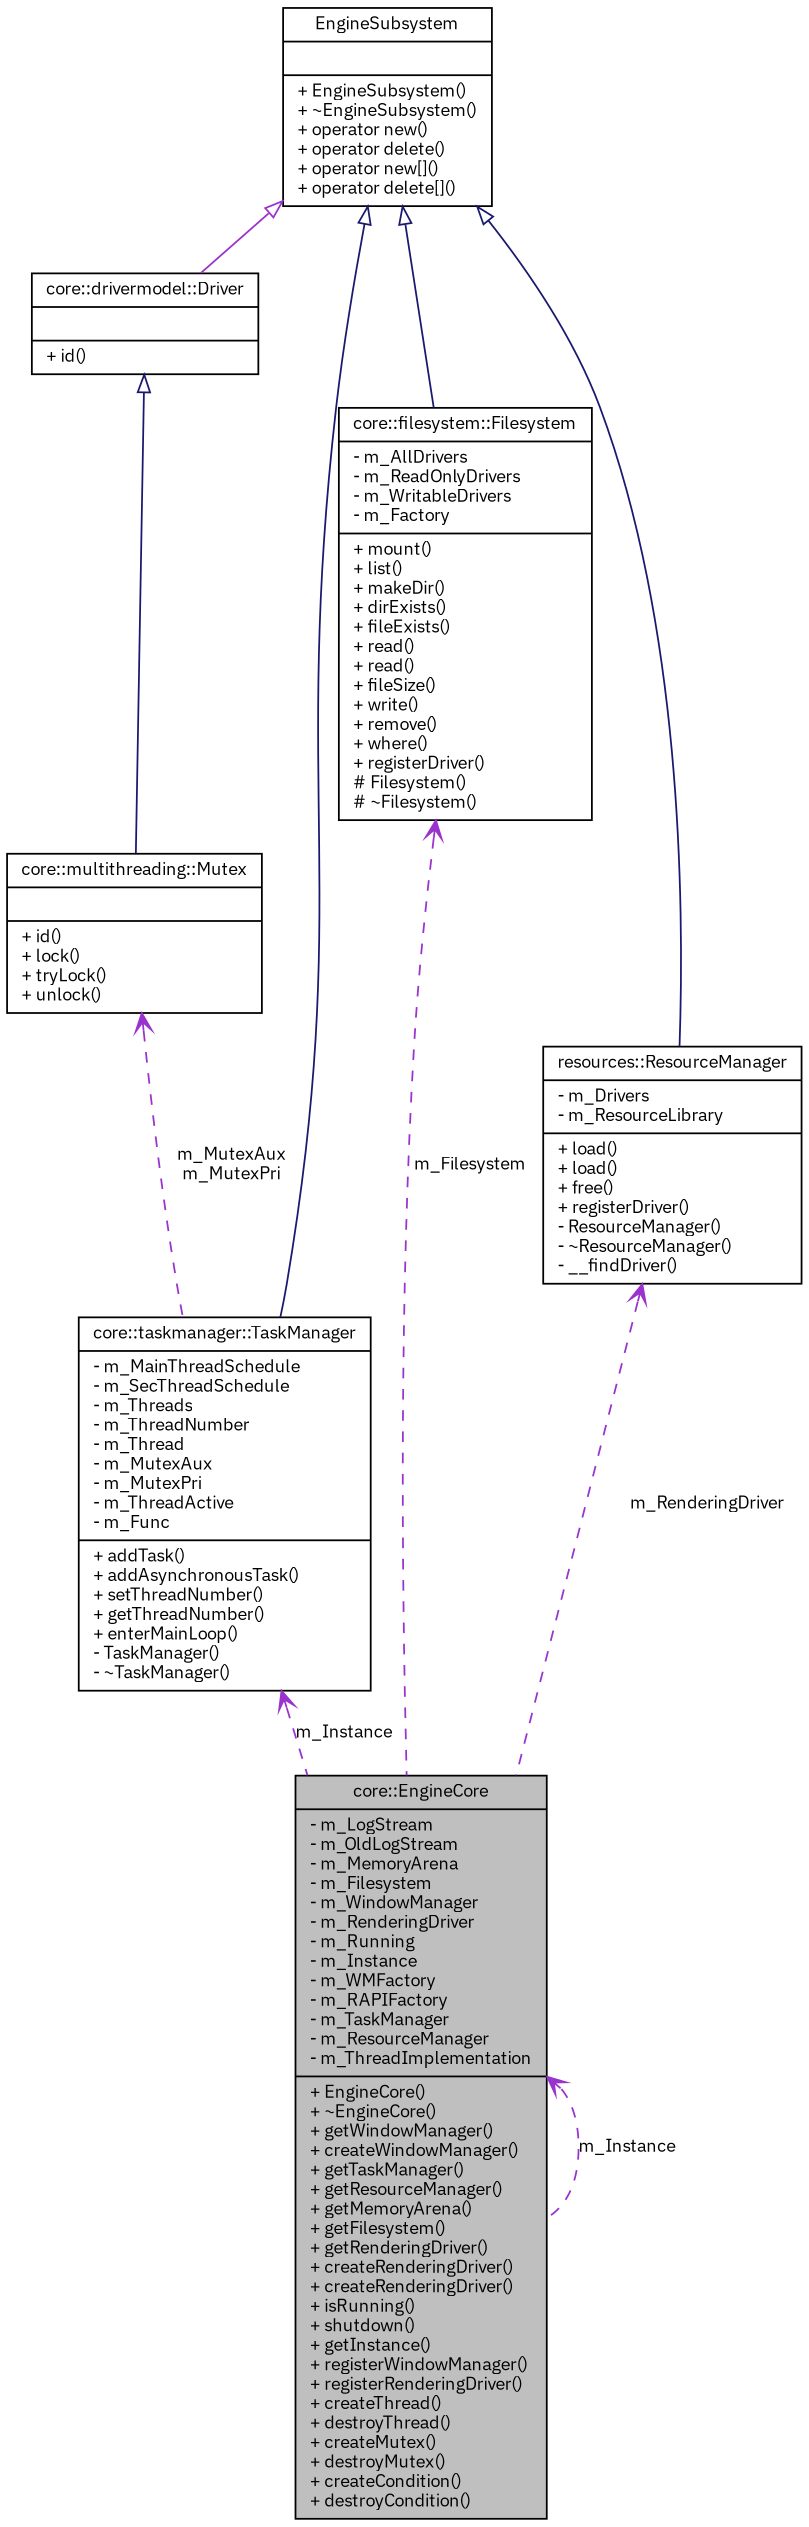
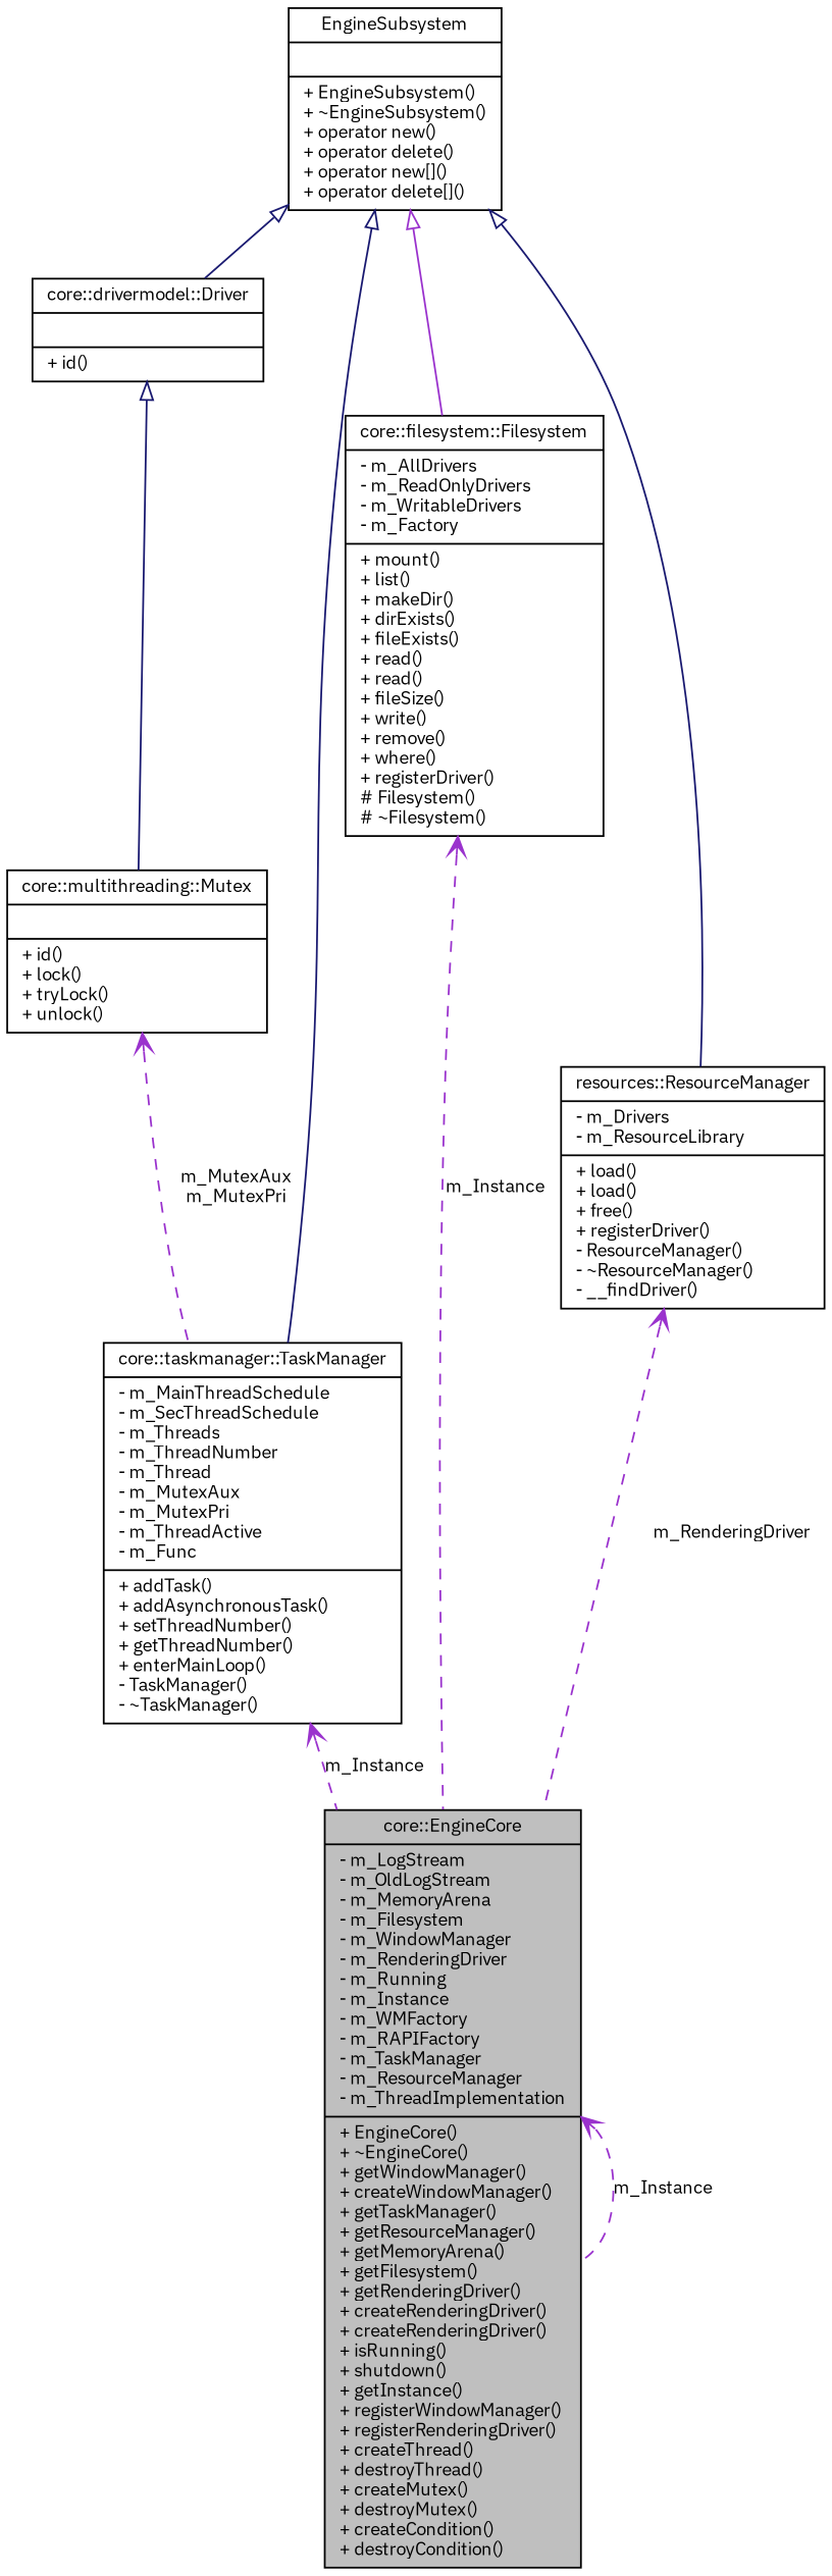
  digraph {
    fontname="IBM Plex Sans"
    node [color=black fillcolor=white fontname="IBM Plex Sans" fontsize=10 shape=record style=filled]
    edge [arrowtail=open color=darkorchid3 dir=back fontname="IBM Plex Sans" fontsize=10 labelfontname=FreeSans labelfontsize=10 style=dashed]
    n1 [fillcolor=grey75 fontcolor=black height=0.2 label="{core::EngineCore\n|- m_LogStream\l- m_OldLogStream\l- m_MemoryArena\l- m_Filesystem\l- m_WindowManager\l- m_RenderingDriver\l- m_Running\l- m_Instance\l- m_WMFactory\l- m_RAPIFactory\l- m_TaskManager\l- m_ResourceManager\l- m_ThreadImplementation\l|+ EngineCore()\l+ ~EngineCore()\l+ getWindowManager()\l+ createWindowManager()\l+ getTaskManager()\l+ getResourceManager()\l+ getMemoryArena()\l+ getFilesystem()\l+ getRenderingDriver()\l+ createRenderingDriver()\l+ createRenderingDriver()\l+ isRunning()\l+ shutdown()\l+ getInstance()\l+ registerWindowManager()\l+ registerRenderingDriver()\l+ createThread()\l+ destroyThread()\l+ createMutex()\l+ destroyMutex()\l+ createCondition()\l+ destroyCondition()\l}" width=0.4]
    n2 [height=0.2 label="{core::drivermodel::Driver\n||+ id()\l}" width=0.4]
    n3 [height=0.2 label="{core::multithreading::Mutex\n||+ id()\l+ lock()\l+ tryLock()\l+ unlock()\l}" width=0.4]
    n4 [height=0.2 label="{core::taskmanager::TaskManager\n|- m_MainThreadSchedule\l- m_SecThreadSchedule\l- m_Threads\l- m_ThreadNumber\l- m_Thread\l- m_MutexAux\l- m_MutexPri\l- m_ThreadActive\l- m_Func\l|+ addTask()\l+ addAsynchronousTask()\l+ setThreadNumber()\l+ getThreadNumber()\l+ enterMainLoop()\l- TaskManager()\l- ~TaskManager()\l}" width=0.4]
    n5 [height=0.2 label="{EngineSubsystem\n||+ EngineSubsystem()\l+ ~EngineSubsystem()\l+ operator new()\l+ operator delete()\l+ operator new[]()\l+ operator delete[]()\l}" width=0.4]
    n6 [height=0.2 label="{core::filesystem::Filesystem\n|- m_AllDrivers\l- m_ReadOnlyDrivers\l- m_WritableDrivers\l- m_Factory\l|+ mount()\l+ list()\l+ makeDir()\l+ dirExists()\l+ fileExists()\l+ read()\l+ read()\l+ fileSize()\l+ write()\l+ remove()\l+ where()\l+ registerDriver()\l# Filesystem()\l# ~Filesystem()\l}" width=0.4]
    n7 [height=0.2 label="{resources::ResourceManager\n|- m_Drivers\l- m_ResourceLibrary\l|+ load()\l+ load()\l+ free()\l+ registerDriver()\l- ResourceManager()\l- ~ResourceManager()\l- __findDriver()\l}" width=0.4]
    n1 -> n1 [label=m_Instance]
    n2 -> n3 [arrowtail=empty color=midnightblue style=solid]
    n3 -> n4 [label="m_MutexAux\nm_MutexPri"]
    n4 -> n1 [label=m_Instance]
-   n5 -> n2 [arrowtail=empty style=solid]
+   n5 -> n2 [arrowtail=empty color=midnightblue style=solid]
    n5 -> n4 [arrowtail=empty color=midnightblue style=solid]
-   n5 -> n6 [arrowtail=empty color=midnightblue style=solid]
+   n5 -> n6 [arrowtail=empty style=solid]
    n5 -> n7 [arrowtail=empty color=midnightblue style=solid]
-   n6 -> n1 [label=m_Filesystem]
+   n6 -> n1 [label=m_Instance]
    n7 -> n1 [label=m_RenderingDriver]
  }
